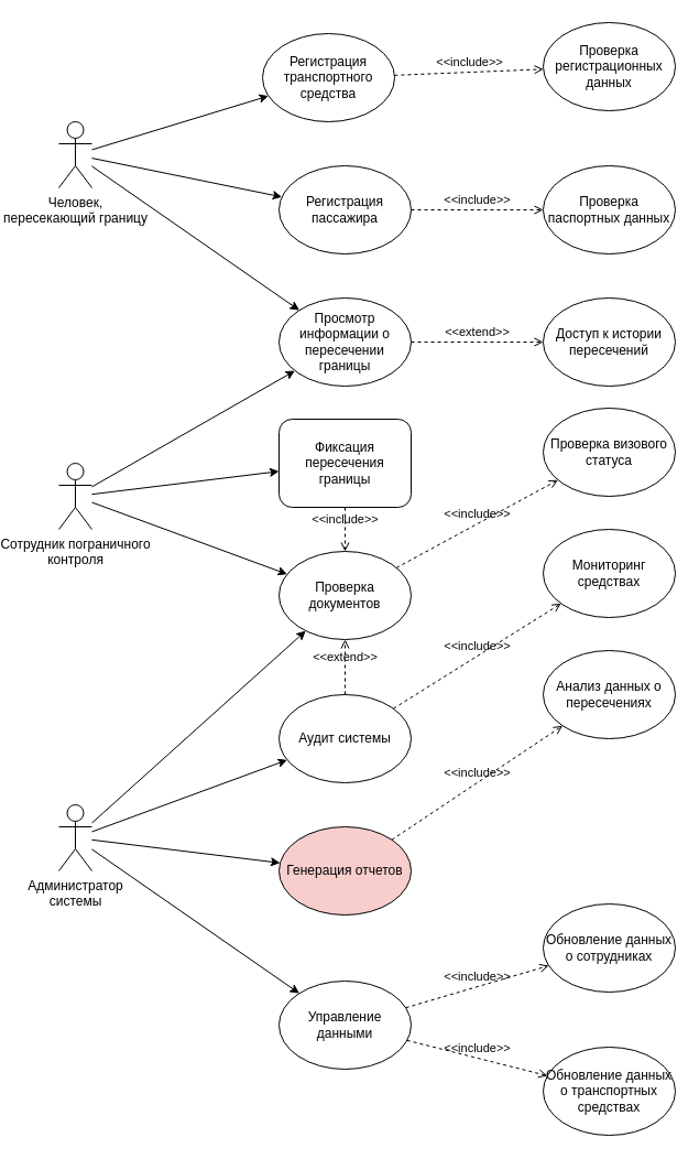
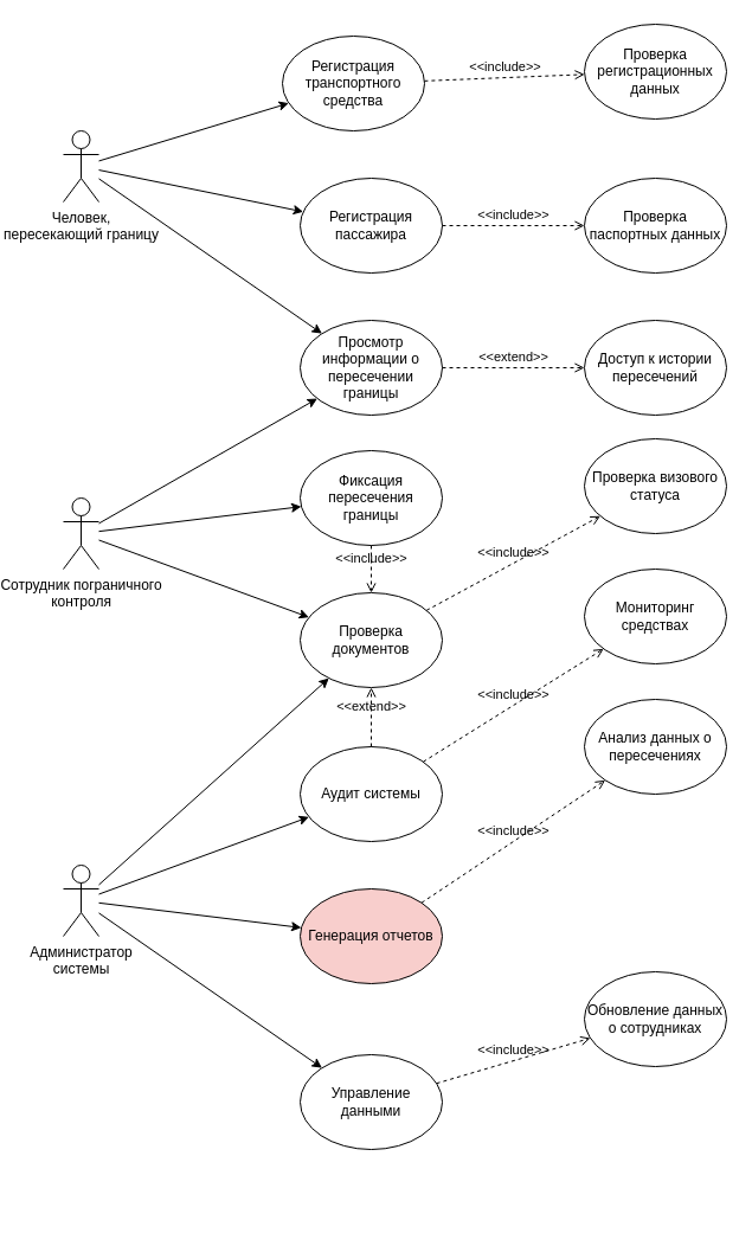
  <mxCell id="0" />
  <mxCell id="1" parent="0" />
  <mxCell id="2" value="&lt;div&gt;Человек, &lt;br&gt;пересекающий границу&lt;/div&gt;" style="shape=umlActor;verticalLabelPosition=bottom;verticalAlign=top;html=1;outlineConnect=0;" vertex="1" parent="1"><mxGeometry x="20" y="110" width="30" height="60" as="geometry" /></mxCell>
  <mxCell id="3" value="Сотрудник пограничного&lt;br&gt;контроля" style="shape=umlActor;verticalLabelPosition=bottom;verticalAlign=top;html=1;outlineConnect=0;" vertex="1" parent="1"><mxGeometry x="20" y="420" width="30" height="60" as="geometry" /></mxCell>
  <mxCell id="4" value="Администратор&lt;br&gt;системы&lt;div&gt;&lt;br&gt;&lt;/div&gt;" style="shape=umlActor;verticalLabelPosition=bottom;verticalAlign=top;html=1;outlineConnect=0;" vertex="1" parent="1"><mxGeometry x="20" y="730" width="30" height="60" as="geometry" /></mxCell>
  <mxCell id="5" value="Просмотр информации о пересечении границы" style="ellipse;whiteSpace=wrap;html=1;" vertex="1" parent="1"><mxGeometry x="220" y="270" width="120" height="80" as="geometry" /></mxCell>
  <mxCell id="6" value="Регистрация транспортного средства" style="ellipse;whiteSpace=wrap;html=1;" vertex="1" parent="1"><mxGeometry x="205" y="30" width="120" height="80" as="geometry" /></mxCell>
  <mxCell id="7" value="Проверка документов" style="ellipse;whiteSpace=wrap;html=1;" vertex="1" parent="1"><mxGeometry x="220" y="500" width="120" height="80" as="geometry" /></mxCell>
- <mxCell id="8" value="Фиксация пересечения границы" style="whiteSpace=wrap;html=1;rounded=1;" vertex="1" parent="1"><mxGeometry x="220" y="380" width="120" height="80" as="geometry" /></mxCell>
+ <mxCell id="8" value="Фиксация пересечения границы" style="ellipse;whiteSpace=wrap;html=1;" vertex="1" parent="1"><mxGeometry x="220" y="380" width="120" height="80" as="geometry" /></mxCell>
  <mxCell id="9" value="Генерация отчетов" style="ellipse;whiteSpace=wrap;html=1;fillColor=#f8cecc;" vertex="1" parent="1"><mxGeometry x="220" y="750" width="120" height="80" as="geometry" /></mxCell>
  <mxCell id="10" value="Управление данными" style="ellipse;whiteSpace=wrap;html=1;" vertex="1" parent="1"><mxGeometry x="220" y="890" width="120" height="80" as="geometry" /></mxCell>
  <mxCell id="11" value="Аудит системы" style="ellipse;whiteSpace=wrap;html=1;" vertex="1" parent="1"><mxGeometry x="220" y="630" width="120" height="80" as="geometry" /></mxCell>
  <mxCell id="12" value="" style="endArrow=classic;html=1;rounded=0;" edge="1" parent="1" source="2" target="5"><mxGeometry width="50" height="50" relative="1" as="geometry"><mxPoint x="80" y="150" as="sourcePoint" /><mxPoint x="190" y="110" as="targetPoint" /></mxGeometry></mxCell>
  <mxCell id="13" value="" style="endArrow=classic;html=1;rounded=0;" edge="1" parent="1" source="3" target="5"><mxGeometry width="50" height="50" relative="1" as="geometry"><mxPoint x="60" y="290" as="sourcePoint" /><mxPoint x="200" y="230" as="targetPoint" /></mxGeometry></mxCell>
  <mxCell id="14" value="" style="endArrow=classic;html=1;rounded=0;" edge="1" parent="1" source="3" target="7"><mxGeometry width="50" height="50" relative="1" as="geometry"><mxPoint x="150" y="475" as="sourcePoint" /><mxPoint x="200" y="425" as="targetPoint" /></mxGeometry></mxCell>
  <mxCell id="15" value="" style="endArrow=classic;html=1;rounded=0;" edge="1" parent="1" source="3" target="8"><mxGeometry width="50" height="50" relative="1" as="geometry"><mxPoint x="130" y="530" as="sourcePoint" /><mxPoint x="180" y="480" as="targetPoint" /></mxGeometry></mxCell>
  <mxCell id="16" value="" style="endArrow=classic;html=1;rounded=0;" edge="1" parent="1" source="4" target="9"><mxGeometry width="50" height="50" relative="1" as="geometry"><mxPoint x="70" y="730" as="sourcePoint" /><mxPoint x="180" y="720" as="targetPoint" /></mxGeometry></mxCell>
  <mxCell id="17" value="" style="endArrow=classic;html=1;rounded=0;" edge="1" parent="1" source="4" target="10"><mxGeometry width="50" height="50" relative="1" as="geometry"><mxPoint x="120" y="810" as="sourcePoint" /><mxPoint x="170" y="760" as="targetPoint" /></mxGeometry></mxCell>
  <mxCell id="18" value="" style="endArrow=classic;html=1;rounded=0;" edge="1" parent="1" source="4" target="11"><mxGeometry width="50" height="50" relative="1" as="geometry"><mxPoint x="100" y="870" as="sourcePoint" /><mxPoint x="150" y="820" as="targetPoint" /></mxGeometry></mxCell>
  <mxCell id="19" value="&amp;lt;&amp;lt;include&amp;gt;&amp;gt;" style="html=1;verticalAlign=bottom;labelBackgroundColor=none;endArrow=open;endFill=0;dashed=1;rounded=0;" edge="1" parent="1" source="8" target="7"><mxGeometry width="160" relative="1" as="geometry"><mxPoint x="320" y="460" as="sourcePoint" /><mxPoint x="480" y="460" as="targetPoint" /></mxGeometry></mxCell>
  <mxCell id="20" value="&amp;lt;&amp;lt;extend&amp;gt;&amp;gt;" style="html=1;verticalAlign=bottom;labelBackgroundColor=none;endArrow=open;endFill=0;dashed=1;rounded=0;entryX=0;entryY=0.5;entryDx=0;entryDy=0;" edge="1" parent="1" source="5" target="21"><mxGeometry width="160" relative="1" as="geometry"><mxPoint x="340" y="79.5" as="sourcePoint" /><mxPoint x="440" y="80" as="targetPoint" /></mxGeometry></mxCell>
  <mxCell id="21" value="Доступ к истории пересечений" style="ellipse;whiteSpace=wrap;html=1;" vertex="1" parent="1"><mxGeometry x="460" y="270" width="120" height="80" as="geometry" /></mxCell>
  <mxCell id="22" value="" style="endArrow=classic;html=1;rounded=0;" edge="1" parent="1" source="2" target="6"><mxGeometry width="50" height="50" relative="1" as="geometry"><mxPoint x="150" y="105" as="sourcePoint" /><mxPoint x="180" y="100" as="targetPoint" /></mxGeometry></mxCell>
  <mxCell id="23" value="Регистрация пассажира" style="ellipse;whiteSpace=wrap;html=1;" vertex="1" parent="1"><mxGeometry x="220" y="150" width="120" height="80" as="geometry" /></mxCell>
  <mxCell id="24" value="" style="endArrow=classic;html=1;rounded=0;" edge="1" parent="1" source="2" target="23"><mxGeometry width="50" height="50" relative="1" as="geometry"><mxPoint x="330" y="600" as="sourcePoint" /><mxPoint x="380" y="550" as="targetPoint" /></mxGeometry></mxCell>
  <mxCell id="25" value="" style="endArrow=classic;html=1;rounded=0;" edge="1" parent="1" source="4" target="7"><mxGeometry width="50" height="50" relative="1" as="geometry"><mxPoint x="20" y="650" as="sourcePoint" /><mxPoint x="70" y="600" as="targetPoint" /></mxGeometry></mxCell>
  <mxCell id="26" value="Проверка регистрационных данных" style="ellipse;whiteSpace=wrap;html=1;" vertex="1" parent="1"><mxGeometry x="460" y="20" width="120" height="80" as="geometry" /></mxCell>
  <mxCell id="27" value="&amp;lt;&amp;lt;include&amp;gt;&amp;gt;" style="html=1;verticalAlign=bottom;labelBackgroundColor=none;endArrow=open;endFill=0;dashed=1;rounded=0;" edge="1" parent="1" source="6" target="26"><mxGeometry width="160" relative="1" as="geometry"><mxPoint x="354" y="150" as="sourcePoint" /><mxPoint x="514" y="150" as="targetPoint" /></mxGeometry></mxCell>
  <mxCell id="28" value="Проверка паспортных данных" style="ellipse;whiteSpace=wrap;html=1;" vertex="1" parent="1"><mxGeometry x="460" y="150" width="120" height="80" as="geometry" /></mxCell>
  <mxCell id="29" value="&amp;lt;&amp;lt;include&amp;gt;&amp;gt;" style="html=1;verticalAlign=bottom;labelBackgroundColor=none;endArrow=open;endFill=0;dashed=1;rounded=0;" edge="1" parent="1" source="23" target="28"><mxGeometry width="160" relative="1" as="geometry"><mxPoint x="400" y="449.5" as="sourcePoint" /><mxPoint x="560" y="449.5" as="targetPoint" /></mxGeometry></mxCell>
  <mxCell id="30" value="Проверка визового статуса" style="ellipse;whiteSpace=wrap;html=1;" vertex="1" parent="1"><mxGeometry x="460" y="370" width="120" height="80" as="geometry" /></mxCell>
  <mxCell id="31" value="&amp;lt;&amp;lt;include&amp;gt;&amp;gt;" style="html=1;verticalAlign=bottom;labelBackgroundColor=none;endArrow=open;endFill=0;dashed=1;rounded=0;" edge="1" parent="1" source="7" target="30"><mxGeometry width="160" relative="1" as="geometry"><mxPoint x="390" y="620" as="sourcePoint" /><mxPoint x="550" y="620" as="targetPoint" /></mxGeometry></mxCell>
  <mxCell id="32" value="Анализ данных о пересечениях" style="ellipse;whiteSpace=wrap;html=1;" vertex="1" parent="1"><mxGeometry x="460" y="590" width="120" height="80" as="geometry" /></mxCell>
  <mxCell id="33" value="&amp;lt;&amp;lt;include&amp;gt;&amp;gt;" style="html=1;verticalAlign=bottom;labelBackgroundColor=none;endArrow=open;endFill=0;dashed=1;rounded=0;" edge="1" parent="1" source="9" target="32"><mxGeometry width="160" relative="1" as="geometry"><mxPoint x="320" y="590" as="sourcePoint" /><mxPoint x="480" y="590" as="targetPoint" /></mxGeometry></mxCell>
  <mxCell id="34" value="Обновление данных о сотрудниках" style="ellipse;whiteSpace=wrap;html=1;" vertex="1" parent="1"><mxGeometry x="460" y="820" width="120" height="80" as="geometry" /></mxCell>
  <mxCell id="35" value="&amp;lt;&amp;lt;include&amp;gt;&amp;gt;" style="html=1;verticalAlign=bottom;labelBackgroundColor=none;endArrow=open;endFill=0;dashed=1;rounded=0;" edge="1" parent="1" source="10" target="34"><mxGeometry width="160" relative="1" as="geometry"><mxPoint x="440" y="829" as="sourcePoint" /><mxPoint x="600" y="829" as="targetPoint" /></mxGeometry></mxCell>
- <mxCell id="36" value="Обновление данных о транспортных средствах" style="ellipse;whiteSpace=wrap;html=1;" vertex="1" parent="1"><mxGeometry x="460" y="950" width="120" height="80" as="geometry" /></mxCell>
- <mxCell id="37" value="&amp;lt;&amp;lt;include&amp;gt;&amp;gt;" style="html=1;verticalAlign=bottom;labelBackgroundColor=none;endArrow=open;endFill=0;dashed=1;rounded=0;" edge="1" parent="1" source="10" target="36"><mxGeometry width="160" relative="1" as="geometry"><mxPoint x="270" y="580" as="sourcePoint" /><mxPoint x="430" y="580" as="targetPoint" /></mxGeometry></mxCell>
  <mxCell id="38" value="Мониторинг средствах" style="ellipse;whiteSpace=wrap;html=1;" vertex="1" parent="1"><mxGeometry x="460" y="480" width="120" height="80" as="geometry" /></mxCell>
  <mxCell id="39" value="&amp;lt;&amp;lt;include&amp;gt;&amp;gt;" style="html=1;verticalAlign=bottom;labelBackgroundColor=none;endArrow=open;endFill=0;dashed=1;rounded=0;" edge="1" parent="1" source="11" target="38"><mxGeometry width="160" relative="1" as="geometry"><mxPoint x="270" y="580" as="sourcePoint" /><mxPoint x="430" y="580" as="targetPoint" /></mxGeometry></mxCell>
  <mxCell id="40" value="&amp;lt;&amp;lt;extend&amp;gt;&amp;gt;" style="html=1;verticalAlign=bottom;labelBackgroundColor=none;endArrow=open;endFill=0;dashed=1;rounded=0;" edge="1" parent="1" source="11" target="7"><mxGeometry width="160" relative="1" as="geometry"><mxPoint x="240" y="610" as="sourcePoint" /><mxPoint x="400" y="610" as="targetPoint" /></mxGeometry></mxCell>
